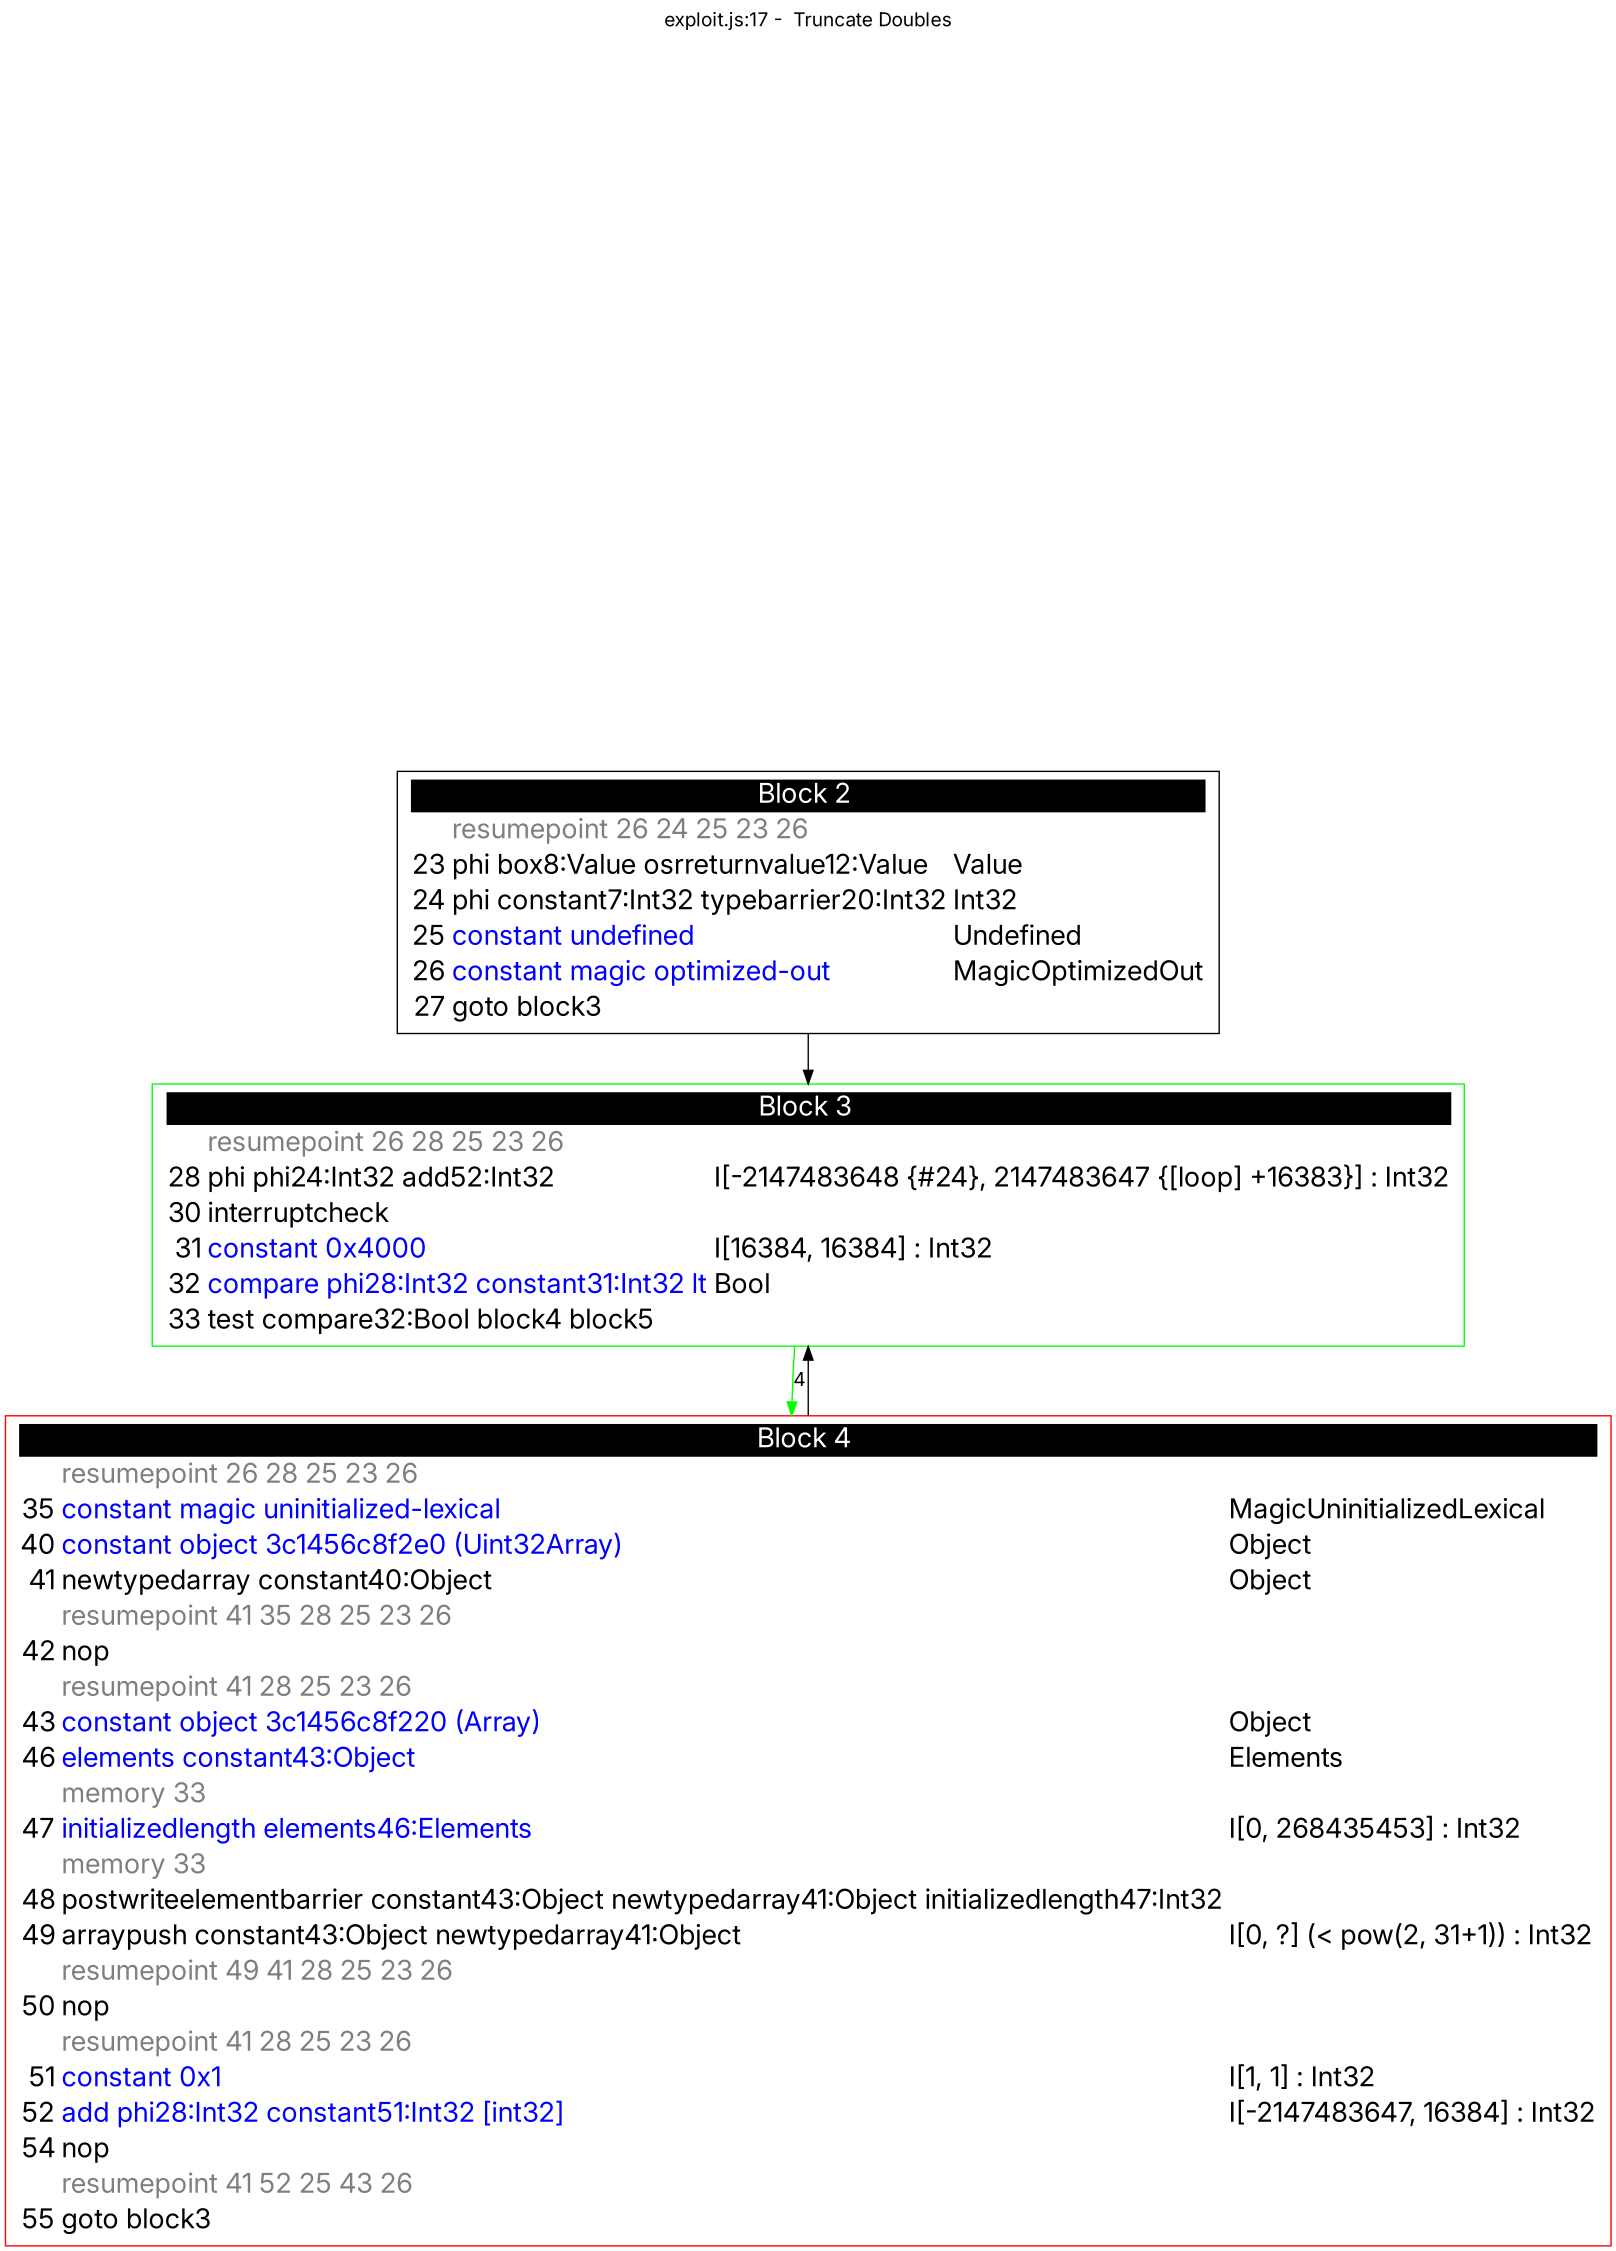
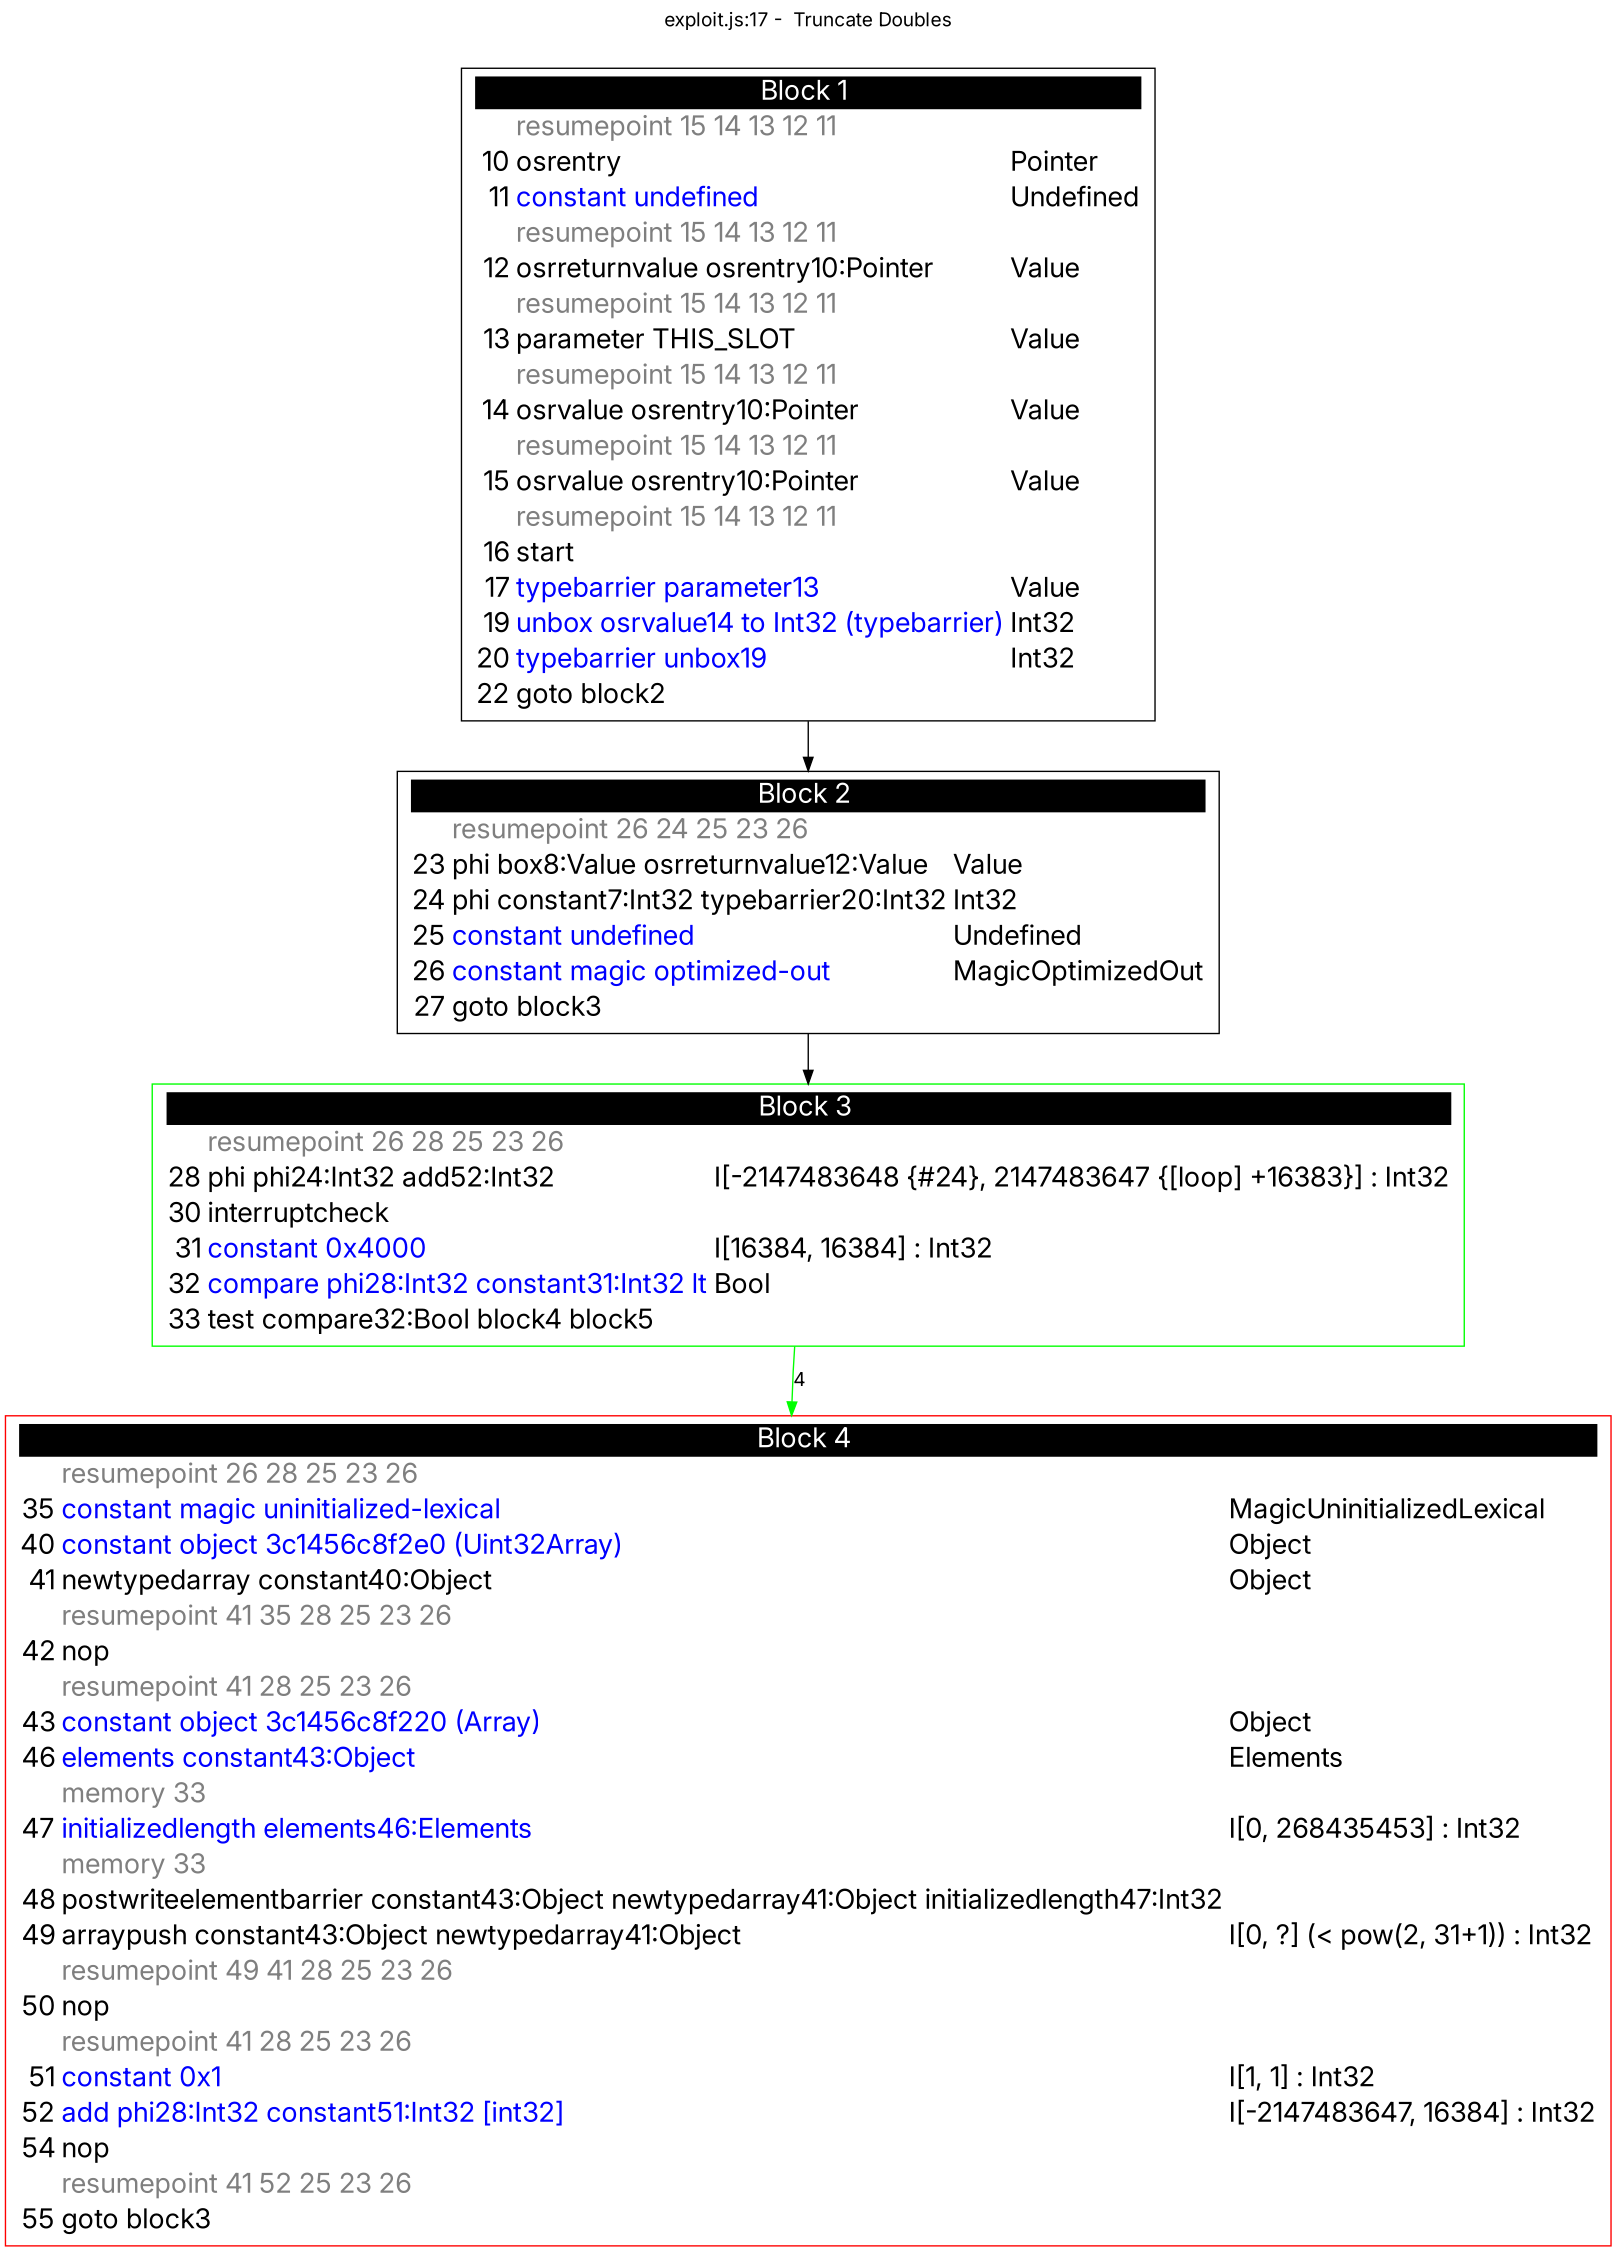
  digraph {
    fontname=Inter
    label="exploit.js:17 -  Truncate Doubles"
    labelfontsize=30
    labelloc=t
    rankdir=TB
    splines=true
    node [fontname=Inter fontsize=20 shape=box]
    edge [fontname=Inter]
    n1 [label=<<table border="0" cellborder="0" cellpadding="1"><tr><td align="center" bgcolor="black" colspan="3"><font color="white">Block 2 </font></td></tr><tr><td align="left"></td><td align="left"><font color="grey50">resumepoint 26 24 25 23 26 </font></td><td></td></tr><tr><td align="right" port="i23">23</td><td align="left">phi box8:Value osrreturnvalue12:Value</td><td align="left">Value</td></tr><tr><td align="right" port="i24">24</td><td align="left">phi constant7:Int32 typebarrier20:Int32</td><td align="left">Int32</td></tr><tr><td align="right" port="i25">25</td><td align="left"><font color="blue">constant undefined</font></td><td align="left">Undefined</td></tr><tr><td align="right" port="i26">26</td><td align="left"><font color="blue">constant magic optimized-out</font></td><td align="left">MagicOptimizedOut</td></tr><tr><td align="right" port="i27">27</td><td align="left">goto block3</td></tr></table>>]
    n2 [color=green label=<<table border="0" cellborder="0" cellpadding="1"><tr><td align="center" bgcolor="black" colspan="3"><font color="white">Block 3 </font></td></tr><tr><td align="left"></td><td align="left"><font color="grey50">resumepoint 26 28 25 23 26 </font></td><td></td></tr><tr><td align="right" port="i28">28</td><td align="left">phi phi24:Int32 add52:Int32</td><td align="left">I[-2147483648 {#24}, 2147483647 {[loop] +16383}] : Int32</td></tr><tr><td align="right" port="i30">30</td><td align="left">interruptcheck</td></tr><tr><td align="right" port="i31">31</td><td align="left"><font color="blue">constant 0x4000</font></td><td align="left">I[16384, 16384] : Int32</td></tr><tr><td align="right" port="i32">32</td><td align="left"><font color="blue">compare phi28:Int32 constant31:Int32 lt</font></td><td align="left">Bool</td></tr><tr><td align="right" port="i33">33</td><td align="left">test compare32:Bool block4 block5</td></tr></table>>]
-   n4 [color=red label=<<table border="0" cellborder="0" cellpadding="1"><tr><td align="center" bgcolor="black" colspan="3"><font color="white">Block 4 </font></td></tr><tr><td align="left"></td><td align="left"><font color="grey50">resumepoint 26 28 25 23 26 </font></td><td></td></tr><tr><td align="right" port="i35">35</td><td align="left"><font color="blue">constant magic uninitialized-lexical</font></td><td align="left">MagicUninitializedLexical</td></tr><tr><td align="right" port="i40">40</td><td align="left"><font color="blue">constant object 3c1456c8f2e0 (Uint32Array)</font></td><td align="left">Object</td></tr><tr><td align="right" port="i41">41</td><td align="left">newtypedarray constant40:Object</td><td align="left">Object</td></tr><tr><td align="left"></td><td align="left"><font color="grey50">resumepoint 41 35 28 25 23 26 </font></td><td></td></tr><tr><td align="right" port="i42">42</td><td align="left">nop</td></tr><tr><td align="left"></td><td align="left"><font color="grey50">resumepoint 41 28 25 23 26 </font></td><td></td></tr><tr><td align="right" port="i43">43</td><td align="left"><font color="blue">constant object 3c1456c8f220 (Array)</font></td><td align="left">Object</td></tr><tr><td align="right" port="i46">46</td><td align="left"><font color="blue">elements constant43:Object</font></td><td align="left">Elements</td></tr><tr><td align="left"></td><td align="left"><font color="grey50">memory 33 </font></td><td></td></tr><tr><td align="right" port="i47">47</td><td align="left"><font color="blue">initializedlength elements46:Elements</font></td><td align="left">I[0, 268435453] : Int32</td></tr><tr><td align="left"></td><td align="left"><font color="grey50">memory 33 </font></td><td></td></tr><tr><td align="right" port="i48">48</td><td align="left">postwriteelementbarrier constant43:Object newtypedarray41:Object initializedlength47:Int32</td></tr><tr><td align="right" port="i49">49</td><td align="left">arraypush constant43:Object newtypedarray41:Object</td><td align="left">I[0, ?] (&lt; pow(2, 31+1)) : Int32</td></tr><tr><td align="left"></td><td align="left"><font color="grey50">resumepoint 49 41 28 25 23 26 </font></td><td></td></tr><tr><td align="right" port="i50">50</td><td align="left">nop</td></tr><tr><td align="left"></td><td align="left"><font color="grey50">resumepoint 41 28 25 23 26 </font></td><td></td></tr><tr><td align="right" port="i51">51</td><td align="left"><font color="blue">constant 0x1</font></td><td align="left">I[1, 1] : Int32</td></tr><tr><td align="right" port="i52">52</td><td align="left"><font color="blue">add phi28:Int32 constant51:Int32 [int32]</font></td><td align="left">I[-2147483647, 16384] : Int32</td></tr><tr><td align="right" port="i54">54</td><td align="left">nop</td></tr><tr><td align="left"></td><td align="left"><font color="grey50">resumepoint 41 52 25 43 26 </font></td><td></td></tr><tr><td align="right" port="i55">55</td><td align="left">goto block3</td></tr></table>>]
+   n3 [label=<<table border="0" cellborder="0" cellpadding="1"><tr><td align="center" bgcolor="black" colspan="3"><font color="white">Block 1 </font></td></tr><tr><td align="left"></td><td align="left"><font color="grey50">resumepoint 15 14 13 12 11 </font></td><td></td></tr><tr><td align="right" port="i10">10</td><td align="left">osrentry</td><td align="left">Pointer</td></tr><tr><td align="right" port="i11">11</td><td align="left"><font color="blue">constant undefined</font></td><td align="left">Undefined</td></tr><tr><td align="left"></td><td align="left"><font color="grey50">resumepoint 15 14 13 12 11 </font></td><td></td></tr><tr><td align="right" port="i12">12</td><td align="left">osrreturnvalue osrentry10:Pointer</td><td align="left">Value</td></tr><tr><td align="left"></td><td align="left"><font color="grey50">resumepoint 15 14 13 12 11 </font></td><td></td></tr><tr><td align="right" port="i13">13</td><td align="left">parameter THIS_SLOT</td><td align="left">Value</td></tr><tr><td align="left"></td><td align="left"><font color="grey50">resumepoint 15 14 13 12 11 </font></td><td></td></tr><tr><td align="right" port="i14">14</td><td align="left">osrvalue osrentry10:Pointer</td><td align="left">Value</td></tr><tr><td align="left"></td><td align="left"><font color="grey50">resumepoint 15 14 13 12 11 </font></td><td></td></tr><tr><td align="right" port="i15">15</td><td align="left">osrvalue osrentry10:Pointer</td><td align="left">Value</td></tr><tr><td align="left"></td><td align="left"><font color="grey50">resumepoint 15 14 13 12 11 </font></td><td></td></tr><tr><td align="right" port="i16">16</td><td align="left">start</td></tr><tr><td align="right" port="i17">17</td><td align="left"><font color="blue">typebarrier parameter13</font></td><td align="left">Value</td></tr><tr><td align="right" port="i19">19</td><td align="left"><font color="blue">unbox osrvalue14 to Int32 (typebarrier)</font></td><td align="left">Int32</td></tr><tr><td align="right" port="i20">20</td><td align="left"><font color="blue">typebarrier unbox19</font></td><td align="left">Int32</td></tr><tr><td align="right" port="i22">22</td><td align="left">goto block2</td></tr></table>>]
+   n4 [color=red label=<<table border="0" cellborder="0" cellpadding="1"><tr><td align="center" bgcolor="black" colspan="3"><font color="white">Block 4 </font></td></tr><tr><td align="left"></td><td align="left"><font color="grey50">resumepoint 26 28 25 23 26 </font></td><td></td></tr><tr><td align="right" port="i35">35</td><td align="left"><font color="blue">constant magic uninitialized-lexical</font></td><td align="left">MagicUninitializedLexical</td></tr><tr><td align="right" port="i40">40</td><td align="left"><font color="blue">constant object 3c1456c8f2e0 (Uint32Array)</font></td><td align="left">Object</td></tr><tr><td align="right" port="i41">41</td><td align="left">newtypedarray constant40:Object</td><td align="left">Object</td></tr><tr><td align="left"></td><td align="left"><font color="grey50">resumepoint 41 35 28 25 23 26 </font></td><td></td></tr><tr><td align="right" port="i42">42</td><td align="left">nop</td></tr><tr><td align="left"></td><td align="left"><font color="grey50">resumepoint 41 28 25 23 26 </font></td><td></td></tr><tr><td align="right" port="i43">43</td><td align="left"><font color="blue">constant object 3c1456c8f220 (Array)</font></td><td align="left">Object</td></tr><tr><td align="right" port="i46">46</td><td align="left"><font color="blue">elements constant43:Object</font></td><td align="left">Elements</td></tr><tr><td align="left"></td><td align="left"><font color="grey50">memory 33 </font></td><td></td></tr><tr><td align="right" port="i47">47</td><td align="left"><font color="blue">initializedlength elements46:Elements</font></td><td align="left">I[0, 268435453] : Int32</td></tr><tr><td align="left"></td><td align="left"><font color="grey50">memory 33 </font></td><td></td></tr><tr><td align="right" port="i48">48</td><td align="left">postwriteelementbarrier constant43:Object newtypedarray41:Object initializedlength47:Int32</td></tr><tr><td align="right" port="i49">49</td><td align="left">arraypush constant43:Object newtypedarray41:Object</td><td align="left">I[0, ?] (&lt; pow(2, 31+1)) : Int32</td></tr><tr><td align="left"></td><td align="left"><font color="grey50">resumepoint 49 41 28 25 23 26 </font></td><td></td></tr><tr><td align="right" port="i50">50</td><td align="left">nop</td></tr><tr><td align="left"></td><td align="left"><font color="grey50">resumepoint 41 28 25 23 26 </font></td><td></td></tr><tr><td align="right" port="i51">51</td><td align="left"><font color="blue">constant 0x1</font></td><td align="left">I[1, 1] : Int32</td></tr><tr><td align="right" port="i52">52</td><td align="left"><font color="blue">add phi28:Int32 constant51:Int32 [int32]</font></td><td align="left">I[-2147483647, 16384] : Int32</td></tr><tr><td align="right" port="i54">54</td><td align="left">nop</td></tr><tr><td align="left"></td><td align="left"><font color="grey50">resumepoint 41 52 25 23 26 </font></td><td></td></tr><tr><td align="right" port="i55">55</td><td align="left">goto block3</td></tr></table>>]
    n1 -> n2
    n2 -> n4 [color=green label=4]
-   n4 -> n2
+   n3 -> n1
  }
